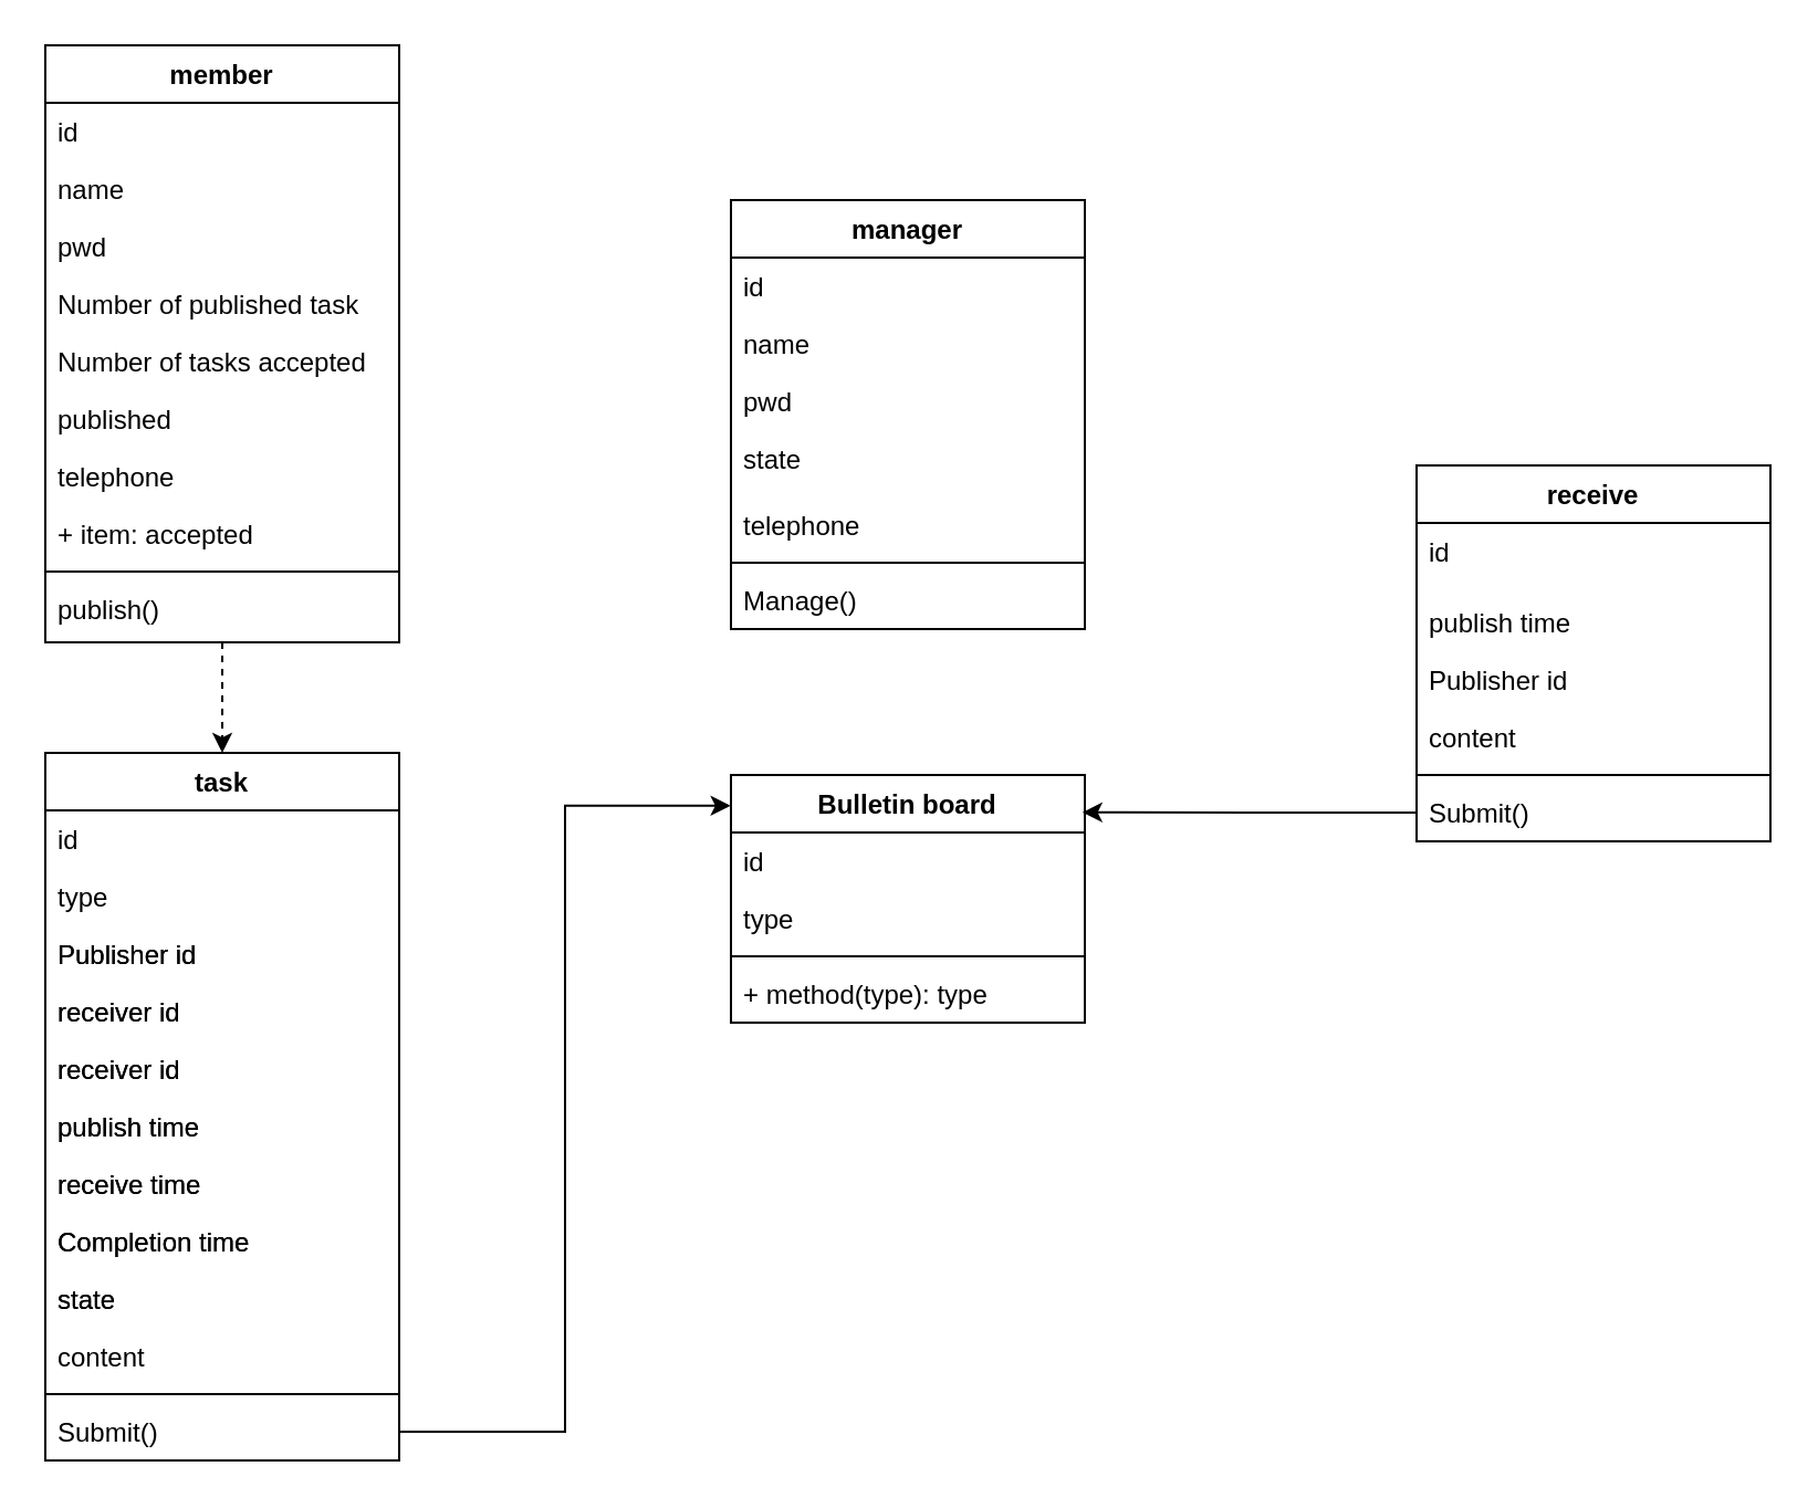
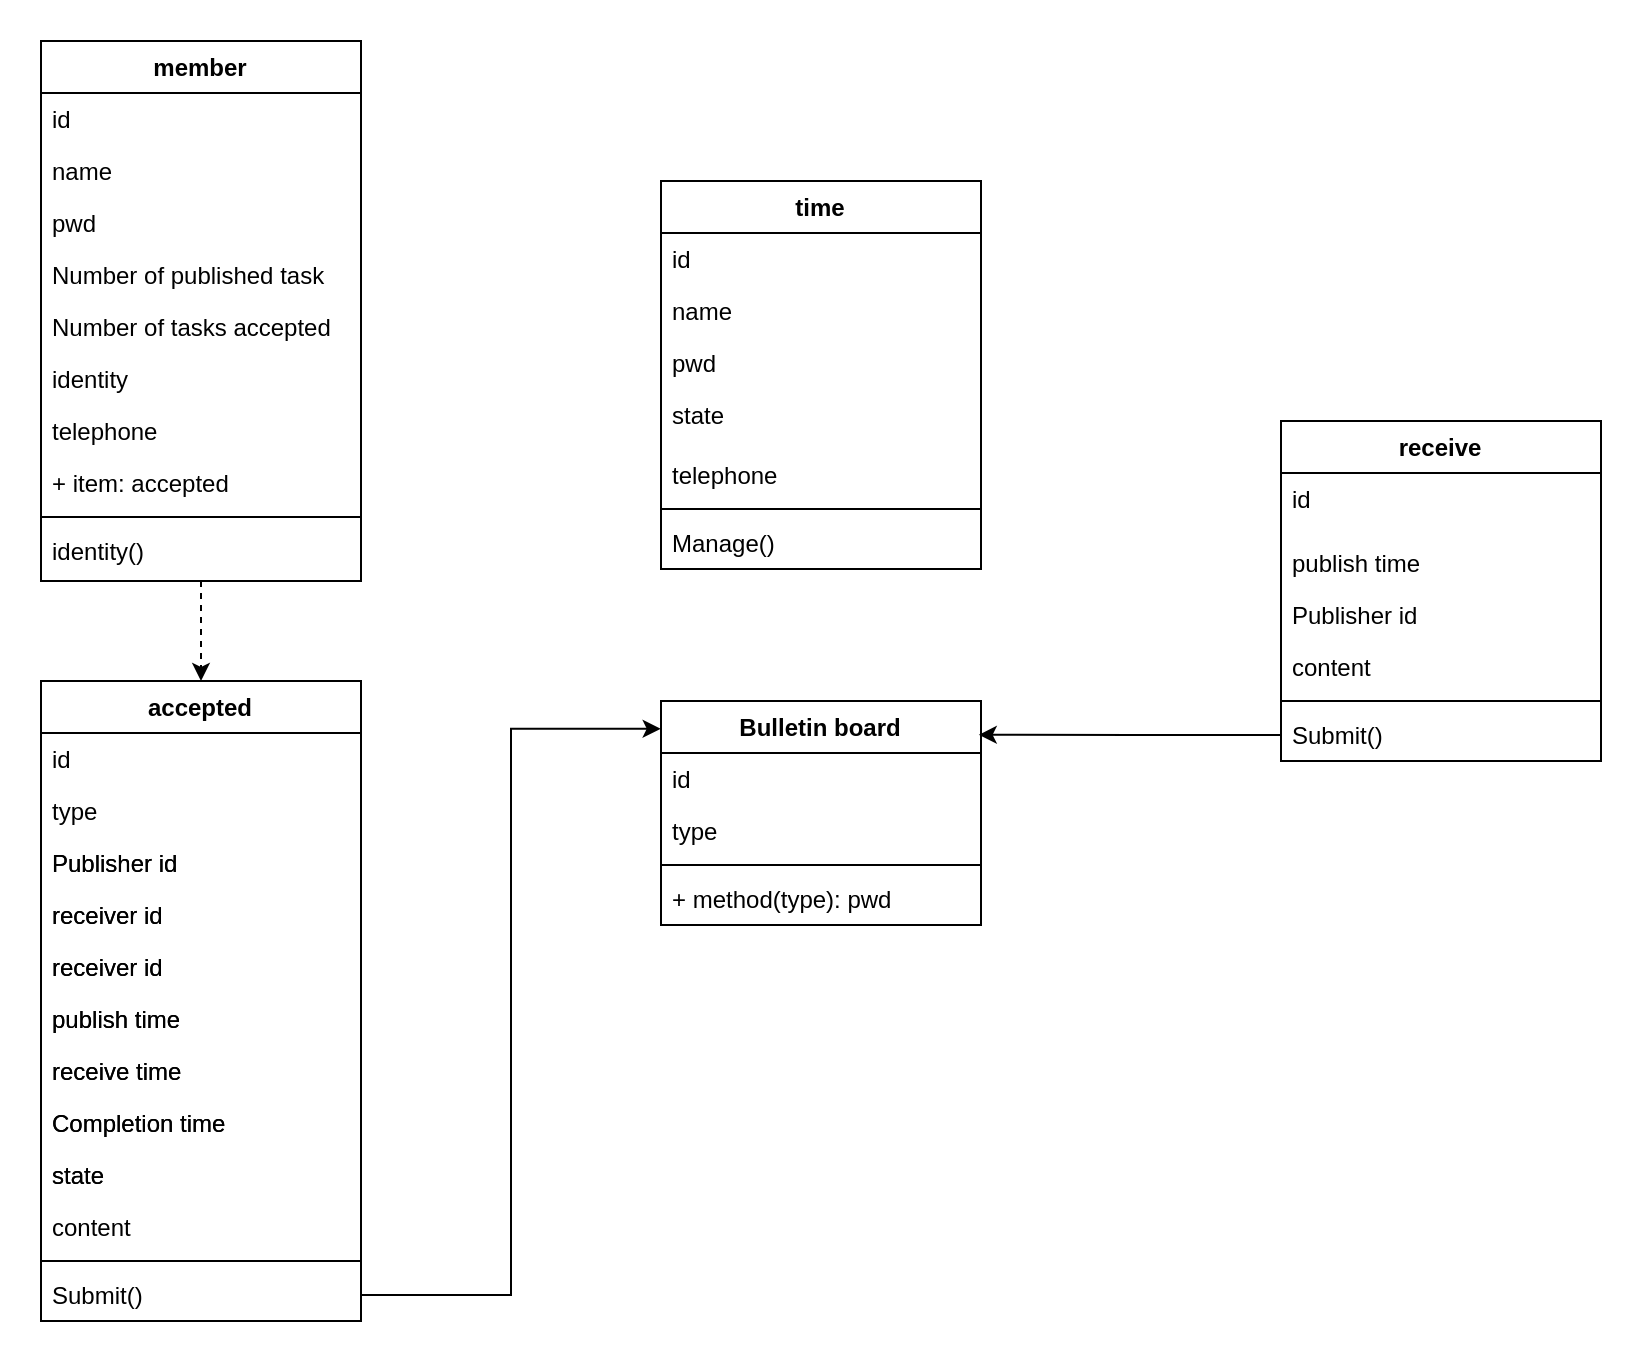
  <mxCell id="0" />
  <mxCell id="1" parent="0" />
  <mxCell id="2" style="edgeStyle=orthogonalEdgeStyle;rounded=0;orthogonalLoop=1;jettySize=auto;html=1;entryX=0.5;entryY=0;entryDx=0;entryDy=0;fontColor=#000000;dashed=1;" edge="1" parent="1" source="3" target="22"><mxGeometry relative="1" as="geometry" /></mxCell>
  <mxCell id="3" value="member" style="swimlane;fontStyle=1;align=center;verticalAlign=top;childLayout=stackLayout;horizontal=1;startSize=26;horizontalStack=0;resizeParent=1;resizeParentMax=0;resizeLast=0;collapsible=1;marginBottom=0;fontColor=#000000;" vertex="1" parent="1"><mxGeometry x="20" y="20" width="160" height="270" as="geometry" /></mxCell>
  <mxCell id="4" value="id" style="text;strokeColor=none;fillColor=none;align=left;verticalAlign=top;spacingLeft=4;spacingRight=4;overflow=hidden;rotatable=0;points=[[0,0.5],[1,0.5]];portConstraint=eastwest;" vertex="1" parent="3"><mxGeometry y="26" width="160" height="26" as="geometry" /></mxCell>
  <mxCell id="5" value="name" style="text;strokeColor=none;fillColor=none;align=left;verticalAlign=top;spacingLeft=4;spacingRight=4;overflow=hidden;rotatable=0;points=[[0,0.5],[1,0.5]];portConstraint=eastwest;" vertex="1" parent="3"><mxGeometry y="52" width="160" height="26" as="geometry" /></mxCell>
  <mxCell id="6" value="pwd" style="text;strokeColor=none;fillColor=none;align=left;verticalAlign=top;spacingLeft=4;spacingRight=4;overflow=hidden;rotatable=0;points=[[0,0.5],[1,0.5]];portConstraint=eastwest;" vertex="1" parent="3"><mxGeometry y="78" width="160" height="26" as="geometry" /></mxCell>
  <mxCell id="7" value="Number of published task" style="text;strokeColor=none;fillColor=none;align=left;verticalAlign=top;spacingLeft=4;spacingRight=4;overflow=hidden;rotatable=0;points=[[0,0.5],[1,0.5]];portConstraint=eastwest;" vertex="1" parent="3"><mxGeometry y="104" width="160" height="26" as="geometry" /></mxCell>
  <mxCell id="8" value="Number of tasks accepted" style="text;strokeColor=none;fillColor=none;align=left;verticalAlign=top;spacingLeft=4;spacingRight=4;overflow=hidden;rotatable=0;points=[[0,0.5],[1,0.5]];portConstraint=eastwest;" vertex="1" parent="3"><mxGeometry y="130" width="160" height="26" as="geometry" /></mxCell>
- <mxCell id="9" value="published" style="text;strokeColor=none;fillColor=none;align=left;verticalAlign=top;spacingLeft=4;spacingRight=4;overflow=hidden;rotatable=0;points=[[0,0.5],[1,0.5]];portConstraint=eastwest;" vertex="1" parent="3"><mxGeometry y="156" width="160" height="26" as="geometry" /></mxCell>
+ <mxCell id="9" value="identity" style="text;strokeColor=none;fillColor=none;align=left;verticalAlign=top;spacingLeft=4;spacingRight=4;overflow=hidden;rotatable=0;points=[[0,0.5],[1,0.5]];portConstraint=eastwest;" vertex="1" parent="3"><mxGeometry y="156" width="160" height="26" as="geometry" /></mxCell>
  <mxCell id="10" value="telephone" style="text;strokeColor=none;fillColor=none;align=left;verticalAlign=top;spacingLeft=4;spacingRight=4;overflow=hidden;rotatable=0;points=[[0,0.5],[1,0.5]];portConstraint=eastwest;" vertex="1" parent="3"><mxGeometry y="182" width="160" height="26" as="geometry" /></mxCell>
  <mxCell id="11" value="+ item: accepted" style="text;strokeColor=none;fillColor=none;align=left;verticalAlign=top;spacingLeft=4;spacingRight=4;overflow=hidden;rotatable=0;points=[[0,0.5],[1,0.5]];portConstraint=eastwest;" vertex="1" parent="3"><mxGeometry y="208" width="160" height="26" as="geometry" /></mxCell>
  <mxCell id="12" value="" style="line;strokeWidth=1;fillColor=none;align=left;verticalAlign=middle;spacingTop=-1;spacingLeft=3;spacingRight=3;rotatable=0;labelPosition=right;points=[];portConstraint=eastwest;" vertex="1" parent="3"><mxGeometry y="234" width="160" height="8" as="geometry" /></mxCell>
- <mxCell id="13" value="publish()" style="text;strokeColor=none;fillColor=none;align=left;verticalAlign=top;spacingLeft=4;spacingRight=4;overflow=hidden;rotatable=0;points=[[0,0.5],[1,0.5]];portConstraint=eastwest;" vertex="1" parent="3"><mxGeometry y="242" width="160" height="28" as="geometry" /></mxCell>
- <mxCell id="14" value="manager" style="swimlane;fontStyle=1;align=center;verticalAlign=top;childLayout=stackLayout;horizontal=1;startSize=26;horizontalStack=0;resizeParent=1;resizeParentMax=0;resizeLast=0;collapsible=1;marginBottom=0;" vertex="1" parent="1"><mxGeometry x="330" y="90" width="160" height="194" as="geometry" /></mxCell>
+ <mxCell id="13" value="identity()" style="text;strokeColor=none;fillColor=none;align=left;verticalAlign=top;spacingLeft=4;spacingRight=4;overflow=hidden;rotatable=0;points=[[0,0.5],[1,0.5]];portConstraint=eastwest;" vertex="1" parent="3"><mxGeometry y="242" width="160" height="28" as="geometry" /></mxCell>
+ <mxCell id="14" value="time" style="swimlane;fontStyle=1;align=center;verticalAlign=top;childLayout=stackLayout;horizontal=1;startSize=26;horizontalStack=0;resizeParent=1;resizeParentMax=0;resizeLast=0;collapsible=1;marginBottom=0;" vertex="1" parent="1"><mxGeometry x="330" y="90" width="160" height="194" as="geometry" /></mxCell>
  <mxCell id="15" value="id" style="text;strokeColor=none;fillColor=none;align=left;verticalAlign=top;spacingLeft=4;spacingRight=4;overflow=hidden;rotatable=0;points=[[0,0.5],[1,0.5]];portConstraint=eastwest;" vertex="1" parent="14"><mxGeometry y="26" width="160" height="26" as="geometry" /></mxCell>
  <mxCell id="16" value="name" style="text;strokeColor=none;fillColor=none;align=left;verticalAlign=top;spacingLeft=4;spacingRight=4;overflow=hidden;rotatable=0;points=[[0,0.5],[1,0.5]];portConstraint=eastwest;" vertex="1" parent="14"><mxGeometry y="52" width="160" height="26" as="geometry" /></mxCell>
  <mxCell id="17" value="pwd" style="text;strokeColor=none;fillColor=none;align=left;verticalAlign=top;spacingLeft=4;spacingRight=4;overflow=hidden;rotatable=0;points=[[0,0.5],[1,0.5]];portConstraint=eastwest;" vertex="1" parent="14"><mxGeometry y="78" width="160" height="26" as="geometry" /></mxCell>
  <mxCell id="18" value="state" style="text;strokeColor=none;fillColor=none;align=left;verticalAlign=top;spacingLeft=4;spacingRight=4;overflow=hidden;rotatable=0;points=[[0,0.5],[1,0.5]];portConstraint=eastwest;" vertex="1" parent="14"><mxGeometry y="104" width="160" height="30" as="geometry" /></mxCell>
  <mxCell id="19" value="telephone" style="text;strokeColor=none;fillColor=none;align=left;verticalAlign=top;spacingLeft=4;spacingRight=4;overflow=hidden;rotatable=0;points=[[0,0.5],[1,0.5]];portConstraint=eastwest;" vertex="1" parent="14"><mxGeometry y="134" width="160" height="26" as="geometry" /></mxCell>
  <mxCell id="20" value="" style="line;strokeWidth=1;fillColor=none;align=left;verticalAlign=middle;spacingTop=-1;spacingLeft=3;spacingRight=3;rotatable=0;labelPosition=right;points=[];portConstraint=eastwest;" vertex="1" parent="14"><mxGeometry y="160" width="160" height="8" as="geometry" /></mxCell>
  <mxCell id="21" value="Manage()" style="text;strokeColor=none;fillColor=none;align=left;verticalAlign=top;spacingLeft=4;spacingRight=4;overflow=hidden;rotatable=0;points=[[0,0.5],[1,0.5]];portConstraint=eastwest;" vertex="1" parent="14"><mxGeometry y="168" width="160" height="26" as="geometry" /></mxCell>
- <mxCell id="22" value="task" style="swimlane;fontStyle=1;align=center;verticalAlign=top;childLayout=stackLayout;horizontal=1;startSize=26;horizontalStack=0;resizeParent=1;resizeParentMax=0;resizeLast=0;collapsible=1;marginBottom=0;" vertex="1" parent="1"><mxGeometry x="20" y="340" width="160" height="320" as="geometry" /></mxCell>
+ <mxCell id="22" value="accepted" style="swimlane;fontStyle=1;align=center;verticalAlign=top;childLayout=stackLayout;horizontal=1;startSize=26;horizontalStack=0;resizeParent=1;resizeParentMax=0;resizeLast=0;collapsible=1;marginBottom=0;" vertex="1" parent="1"><mxGeometry x="20" y="340" width="160" height="320" as="geometry" /></mxCell>
  <mxCell id="23" value="id" style="text;strokeColor=none;fillColor=none;align=left;verticalAlign=top;spacingLeft=4;spacingRight=4;overflow=hidden;rotatable=0;points=[[0,0.5],[1,0.5]];portConstraint=eastwest;" vertex="1" parent="22"><mxGeometry y="26" width="160" height="26" as="geometry" /></mxCell>
  <mxCell id="24" value="type" style="text;strokeColor=none;fillColor=none;align=left;verticalAlign=top;spacingLeft=4;spacingRight=4;overflow=hidden;rotatable=0;points=[[0,0.5],[1,0.5]];portConstraint=eastwest;" vertex="1" parent="22"><mxGeometry y="52" width="160" height="26" as="geometry" /></mxCell>
  <mxCell id="25" value="Publisher id" style="text;strokeColor=none;fillColor=none;align=left;verticalAlign=top;spacingLeft=4;spacingRight=4;overflow=hidden;rotatable=0;points=[[0,0.5],[1,0.5]];portConstraint=eastwest;" vertex="1" parent="22"><mxGeometry y="78" width="160" height="26" as="geometry" /></mxCell>
  <mxCell id="26" value="receiver id" style="text;strokeColor=none;fillColor=none;align=left;verticalAlign=top;spacingLeft=4;spacingRight=4;overflow=hidden;rotatable=0;points=[[0,0.5],[1,0.5]];portConstraint=eastwest;" vertex="1" parent="22"><mxGeometry y="104" width="160" height="26" as="geometry" /></mxCell>
  <mxCell id="27" value="receiver id" style="text;strokeColor=none;fillColor=none;align=left;verticalAlign=top;spacingLeft=4;spacingRight=4;overflow=hidden;rotatable=0;points=[[0,0.5],[1,0.5]];portConstraint=eastwest;" vertex="1" parent="22"><mxGeometry y="130" width="160" height="26" as="geometry" /></mxCell>
  <mxCell id="28" value="publish time" style="text;strokeColor=none;fillColor=none;align=left;verticalAlign=top;spacingLeft=4;spacingRight=4;overflow=hidden;rotatable=0;points=[[0,0.5],[1,0.5]];portConstraint=eastwest;" vertex="1" parent="22"><mxGeometry y="156" width="160" height="26" as="geometry" /></mxCell>
  <mxCell id="29" value="receive time" style="text;strokeColor=none;fillColor=none;align=left;verticalAlign=top;spacingLeft=4;spacingRight=4;overflow=hidden;rotatable=0;points=[[0,0.5],[1,0.5]];portConstraint=eastwest;" vertex="1" parent="22"><mxGeometry y="182" width="160" height="26" as="geometry" /></mxCell>
  <mxCell id="30" value="Completion time" style="text;strokeColor=none;fillColor=none;align=left;verticalAlign=top;spacingLeft=4;spacingRight=4;overflow=hidden;rotatable=0;points=[[0,0.5],[1,0.5]];portConstraint=eastwest;" vertex="1" parent="22"><mxGeometry y="208" width="160" height="26" as="geometry" /></mxCell>
  <mxCell id="31" value="state" style="text;strokeColor=none;fillColor=none;align=left;verticalAlign=top;spacingLeft=4;spacingRight=4;overflow=hidden;rotatable=0;points=[[0,0.5],[1,0.5]];portConstraint=eastwest;" vertex="1" parent="22"><mxGeometry y="234" width="160" height="26" as="geometry" /></mxCell>
  <mxCell id="32" value="content" style="text;strokeColor=none;fillColor=none;align=left;verticalAlign=top;spacingLeft=4;spacingRight=4;overflow=hidden;rotatable=0;points=[[0,0.5],[1,0.5]];portConstraint=eastwest;" vertex="1" parent="22"><mxGeometry y="260" width="160" height="26" as="geometry" /></mxCell>
  <mxCell id="33" value="" style="line;strokeWidth=1;fillColor=none;align=left;verticalAlign=middle;spacingTop=-1;spacingLeft=3;spacingRight=3;rotatable=0;labelPosition=right;points=[];portConstraint=eastwest;" vertex="1" parent="22"><mxGeometry y="286" width="160" height="8" as="geometry" /></mxCell>
  <mxCell id="34" value="Submit()" style="text;strokeColor=none;fillColor=none;align=left;verticalAlign=top;spacingLeft=4;spacingRight=4;overflow=hidden;rotatable=0;points=[[0,0.5],[1,0.5]];portConstraint=eastwest;" vertex="1" parent="22"><mxGeometry y="294" width="160" height="26" as="geometry" /></mxCell>
  <mxCell id="35" value="Bulletin board" style="swimlane;fontStyle=1;align=center;verticalAlign=top;childLayout=stackLayout;horizontal=1;startSize=26;horizontalStack=0;resizeParent=1;resizeParentMax=0;resizeLast=0;collapsible=1;marginBottom=0;fontColor=#000000;" vertex="1" parent="1"><mxGeometry x="330" y="350" width="160" height="112" as="geometry" /></mxCell>
  <mxCell id="36" value="id" style="text;strokeColor=none;fillColor=none;align=left;verticalAlign=top;spacingLeft=4;spacingRight=4;overflow=hidden;rotatable=0;points=[[0,0.5],[1,0.5]];portConstraint=eastwest;fontColor=#000000;" vertex="1" parent="35"><mxGeometry y="26" width="160" height="26" as="geometry" /></mxCell>
  <mxCell id="37" value="type" style="text;strokeColor=none;fillColor=none;align=left;verticalAlign=top;spacingLeft=4;spacingRight=4;overflow=hidden;rotatable=0;points=[[0,0.5],[1,0.5]];portConstraint=eastwest;fontColor=#000000;" vertex="1" parent="35"><mxGeometry y="52" width="160" height="26" as="geometry" /></mxCell>
  <mxCell id="38" value="" style="line;strokeWidth=1;fillColor=none;align=left;verticalAlign=middle;spacingTop=-1;spacingLeft=3;spacingRight=3;rotatable=0;labelPosition=right;points=[];portConstraint=eastwest;fontColor=#000000;" vertex="1" parent="35"><mxGeometry y="78" width="160" height="8" as="geometry" /></mxCell>
- <mxCell id="39" value="+ method(type): type" style="text;strokeColor=none;fillColor=none;align=left;verticalAlign=top;spacingLeft=4;spacingRight=4;overflow=hidden;rotatable=0;points=[[0,0.5],[1,0.5]];portConstraint=eastwest;fontColor=#000000;" vertex="1" parent="35"><mxGeometry y="86" width="160" height="26" as="geometry" /></mxCell>
+ <mxCell id="39" value="+ method(type): pwd" style="text;strokeColor=none;fillColor=none;align=left;verticalAlign=top;spacingLeft=4;spacingRight=4;overflow=hidden;rotatable=0;points=[[0,0.5],[1,0.5]];portConstraint=eastwest;fontColor=#000000;" vertex="1" parent="35"><mxGeometry y="86" width="160" height="26" as="geometry" /></mxCell>
  <mxCell id="40" style="edgeStyle=orthogonalEdgeStyle;rounded=0;orthogonalLoop=1;jettySize=auto;html=1;exitX=1;exitY=0.5;exitDx=0;exitDy=0;entryX=-0.001;entryY=0.124;entryDx=0;entryDy=0;entryPerimeter=0;fontColor=#000000;" edge="1" parent="1" source="34" target="35"><mxGeometry relative="1" as="geometry" /></mxCell>
  <mxCell id="41" value="receive" style="swimlane;fontStyle=1;align=center;verticalAlign=top;childLayout=stackLayout;horizontal=1;startSize=26;horizontalStack=0;resizeParent=1;resizeParentMax=0;resizeLast=0;collapsible=1;marginBottom=0;fontColor=#000000;" vertex="1" parent="1"><mxGeometry x="640" y="210" width="160" height="170" as="geometry" /></mxCell>
  <mxCell id="42" value="id" style="text;strokeColor=none;fillColor=none;align=left;verticalAlign=top;spacingLeft=4;spacingRight=4;overflow=hidden;rotatable=0;points=[[0,0.5],[1,0.5]];portConstraint=eastwest;fontColor=#000000;" vertex="1" parent="41"><mxGeometry y="26" width="160" height="32" as="geometry" /></mxCell>
  <mxCell id="43" value="publish time" style="text;strokeColor=none;fillColor=none;align=left;verticalAlign=top;spacingLeft=4;spacingRight=4;overflow=hidden;rotatable=0;points=[[0,0.5],[1,0.5]];portConstraint=eastwest;" vertex="1" parent="41"><mxGeometry y="58" width="160" height="26" as="geometry" /></mxCell>
  <mxCell id="44" value="Publisher id" style="text;strokeColor=none;fillColor=none;align=left;verticalAlign=top;spacingLeft=4;spacingRight=4;overflow=hidden;rotatable=0;points=[[0,0.5],[1,0.5]];portConstraint=eastwest;" vertex="1" parent="41"><mxGeometry y="84" width="160" height="26" as="geometry" /></mxCell>
  <mxCell id="45" value="content" style="text;strokeColor=none;fillColor=none;align=left;verticalAlign=top;spacingLeft=4;spacingRight=4;overflow=hidden;rotatable=0;points=[[0,0.5],[1,0.5]];portConstraint=eastwest;fontColor=#000000;" vertex="1" parent="41"><mxGeometry y="110" width="160" height="26" as="geometry" /></mxCell>
  <mxCell id="46" value="" style="line;strokeWidth=1;fillColor=none;align=left;verticalAlign=middle;spacingTop=-1;spacingLeft=3;spacingRight=3;rotatable=0;labelPosition=right;points=[];portConstraint=eastwest;fontColor=#000000;" vertex="1" parent="41"><mxGeometry y="136" width="160" height="8" as="geometry" /></mxCell>
  <mxCell id="47" value="Submit()" style="text;strokeColor=none;fillColor=none;align=left;verticalAlign=top;spacingLeft=4;spacingRight=4;overflow=hidden;rotatable=0;points=[[0,0.5],[1,0.5]];portConstraint=eastwest;fontColor=#000000;" vertex="1" parent="41"><mxGeometry y="144" width="160" height="26" as="geometry" /></mxCell>
  <mxCell id="48" value="Publisher id" style="text;strokeColor=none;fillColor=none;align=left;verticalAlign=top;spacingLeft=4;spacingRight=4;overflow=hidden;rotatable=0;points=[[0,0.5],[1,0.5]];portConstraint=eastwest;" vertex="1" parent="1"><mxGeometry x="20" y="418" width="160" height="26" as="geometry" /></mxCell>
  <mxCell id="49" value="receiver id" style="text;strokeColor=none;fillColor=none;align=left;verticalAlign=top;spacingLeft=4;spacingRight=4;overflow=hidden;rotatable=0;points=[[0,0.5],[1,0.5]];portConstraint=eastwest;" vertex="1" parent="1"><mxGeometry x="20" y="444" width="160" height="26" as="geometry" /></mxCell>
  <mxCell id="50" value="receiver id" style="text;strokeColor=none;fillColor=none;align=left;verticalAlign=top;spacingLeft=4;spacingRight=4;overflow=hidden;rotatable=0;points=[[0,0.5],[1,0.5]];portConstraint=eastwest;" vertex="1" parent="1"><mxGeometry x="20" y="470" width="160" height="26" as="geometry" /></mxCell>
  <mxCell id="51" value="publish time" style="text;strokeColor=none;fillColor=none;align=left;verticalAlign=top;spacingLeft=4;spacingRight=4;overflow=hidden;rotatable=0;points=[[0,0.5],[1,0.5]];portConstraint=eastwest;" vertex="1" parent="1"><mxGeometry x="20" y="496" width="160" height="26" as="geometry" /></mxCell>
  <mxCell id="52" value="receive time" style="text;strokeColor=none;fillColor=none;align=left;verticalAlign=top;spacingLeft=4;spacingRight=4;overflow=hidden;rotatable=0;points=[[0,0.5],[1,0.5]];portConstraint=eastwest;" vertex="1" parent="1"><mxGeometry x="20" y="522" width="160" height="26" as="geometry" /></mxCell>
  <mxCell id="53" value="Completion time" style="text;strokeColor=none;fillColor=none;align=left;verticalAlign=top;spacingLeft=4;spacingRight=4;overflow=hidden;rotatable=0;points=[[0,0.5],[1,0.5]];portConstraint=eastwest;" vertex="1" parent="1"><mxGeometry x="20" y="548" width="160" height="26" as="geometry" /></mxCell>
  <mxCell id="54" value="state" style="text;strokeColor=none;fillColor=none;align=left;verticalAlign=top;spacingLeft=4;spacingRight=4;overflow=hidden;rotatable=0;points=[[0,0.5],[1,0.5]];portConstraint=eastwest;" vertex="1" parent="1"><mxGeometry x="20" y="574" width="160" height="26" as="geometry" /></mxCell>
  <mxCell id="55" style="edgeStyle=orthogonalEdgeStyle;rounded=0;orthogonalLoop=1;jettySize=auto;html=1;exitX=0;exitY=0.5;exitDx=0;exitDy=0;entryX=0.993;entryY=0.151;entryDx=0;entryDy=0;entryPerimeter=0;fontColor=#000000;" edge="1" parent="1" source="47" target="35"><mxGeometry relative="1" as="geometry" /></mxCell>
